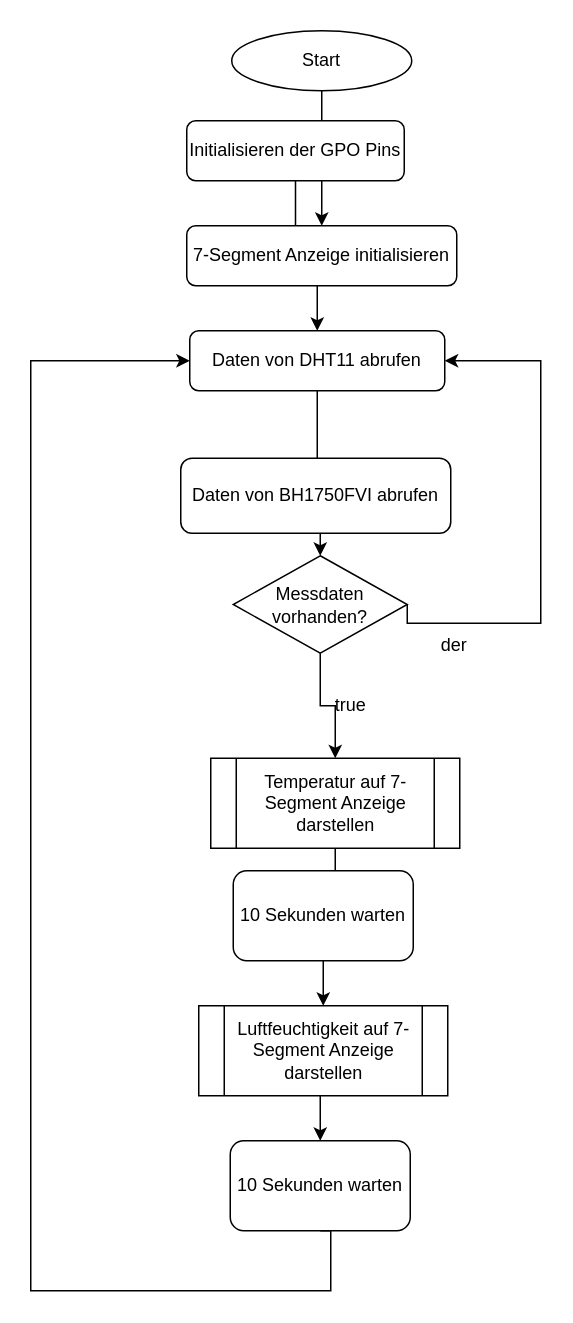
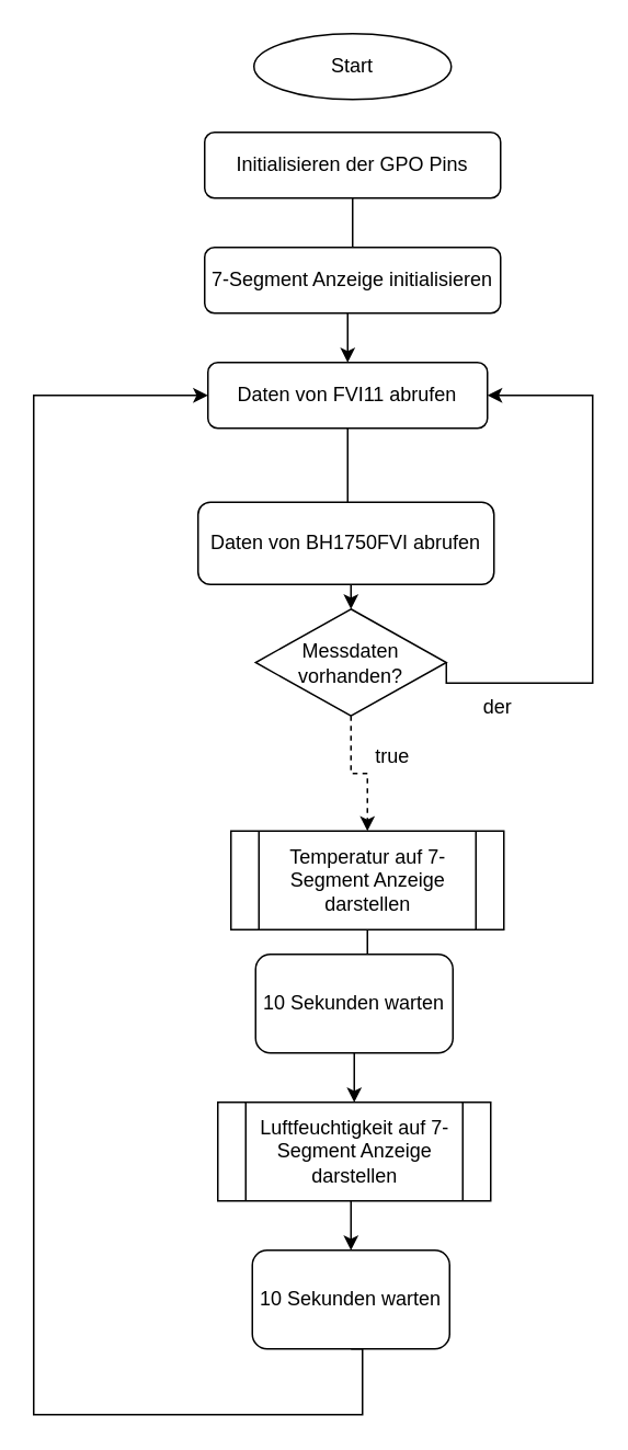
  <mxCell id="0" />
  <mxCell id="1" parent="0" />
- <mxCell id="2" value="" style="edgeStyle=orthogonalEdgeStyle;rounded=0;orthogonalLoop=1;jettySize=auto;html=1;" parent="1" source="3" target="6" edge="1"><mxGeometry relative="1" as="geometry" /></mxCell>
  <mxCell id="3" value="Start" style="ellipse;whiteSpace=wrap;html=1;" parent="1" vertex="1"><mxGeometry x="154" y="20" width="120" height="40" as="geometry" /></mxCell>
  <mxCell id="4" value="" style="edgeStyle=orthogonalEdgeStyle;rounded=0;orthogonalLoop=1;jettySize=auto;html=1;" parent="1" source="5" target="8" edge="1"><mxGeometry relative="1" as="geometry" /></mxCell>
- <mxCell id="5" value="Initialisieren der GPO Pins" style="rounded=1;whiteSpace=wrap;html=1;" parent="1" vertex="1"><mxGeometry x="124" y="80" width="145" height="40" as="geometry" /></mxCell>
+ <mxCell id="5" value="Initialisieren der GPO Pins" style="rounded=1;whiteSpace=wrap;html=1;" parent="1" vertex="1"><mxGeometry x="124" y="80" width="180" height="40" as="geometry" /></mxCell>
  <mxCell id="6" value="7-Segment Anzeige initialisieren" style="rounded=1;whiteSpace=wrap;html=1;" parent="1" vertex="1"><mxGeometry x="124" y="150" width="180" height="40" as="geometry" /></mxCell>
  <mxCell id="7" value="" style="edgeStyle=orthogonalEdgeStyle;rounded=0;orthogonalLoop=1;jettySize=auto;html=1;" parent="1" source="8" target="12" edge="1"><mxGeometry relative="1" as="geometry" /></mxCell>
- <mxCell id="8" value="Daten von DHT11 abrufen" style="rounded=1;whiteSpace=wrap;html=1;" parent="1" vertex="1"><mxGeometry x="126" y="220" width="170" height="40" as="geometry" /></mxCell>
+ <mxCell id="8" value="Daten von FVI11 abrufen" style="rounded=1;whiteSpace=wrap;html=1;" parent="1" vertex="1"><mxGeometry x="126" y="220" width="170" height="40" as="geometry" /></mxCell>
  <mxCell id="9" value="Daten von BH1750FVI abrufen" style="rounded=1;whiteSpace=wrap;html=1;" parent="1" vertex="1"><mxGeometry x="120" y="305" width="180" height="50" as="geometry" /></mxCell>
- <mxCell id="10" value="" style="edgeStyle=orthogonalEdgeStyle;rounded=0;orthogonalLoop=1;jettySize=auto;html=1;" parent="1" source="12" target="14" edge="1"><mxGeometry relative="1" as="geometry" /></mxCell>
+ <mxCell id="10" value="" style="edgeStyle=orthogonalEdgeStyle;rounded=0;orthogonalLoop=1;jettySize=auto;html=1;dashed=1;" parent="1" source="12" target="14" edge="1"><mxGeometry relative="1" as="geometry" /></mxCell>
  <mxCell id="11" style="edgeStyle=orthogonalEdgeStyle;rounded=0;orthogonalLoop=1;jettySize=auto;html=1;exitX=1;exitY=0.5;exitDx=0;exitDy=0;entryX=1;entryY=0.5;entryDx=0;entryDy=0;" edge="1" parent="1" source="12" target="8"><mxGeometry relative="1" as="geometry"><mxPoint x="300" y="260" as="targetPoint" /><Array as="points"><mxPoint x="360" y="415" /><mxPoint x="360" y="240" /></Array></mxGeometry></mxCell>
  <mxCell id="12" value="Messdaten&lt;br&gt;vorhanden?" style="rhombus;whiteSpace=wrap;html=1;" parent="1" vertex="1"><mxGeometry x="155" y="370" width="116" height="65" as="geometry" /></mxCell>
  <mxCell id="13" value="" style="edgeStyle=orthogonalEdgeStyle;rounded=0;orthogonalLoop=1;jettySize=auto;html=1;" parent="1" source="14" target="17" edge="1"><mxGeometry relative="1" as="geometry" /></mxCell>
  <mxCell id="14" value="Temperatur auf 7-Segment Anzeige darstellen" style="shape=process;whiteSpace=wrap;html=1;backgroundOutline=1;" parent="1" vertex="1"><mxGeometry x="140" y="505" width="166" height="60" as="geometry" /></mxCell>
  <mxCell id="15" value="10 Sekunden warten" style="rounded=1;whiteSpace=wrap;html=1;" parent="1" vertex="1"><mxGeometry x="155" y="580" width="120" height="60" as="geometry" /></mxCell>
  <mxCell id="16" value="" style="edgeStyle=orthogonalEdgeStyle;rounded=0;orthogonalLoop=1;jettySize=auto;html=1;" parent="1" source="17" target="18" edge="1"><mxGeometry relative="1" as="geometry"><Array as="points"><mxPoint x="213" y="740" /><mxPoint x="213" y="740" /></Array></mxGeometry></mxCell>
  <mxCell id="17" value="Luftfeuchtigkeit auf 7-Segment Anzeige darstellen" style="shape=process;whiteSpace=wrap;html=1;backgroundOutline=1;" parent="1" vertex="1"><mxGeometry x="132" y="670" width="166" height="60" as="geometry" /></mxCell>
  <mxCell id="18" value="10 Sekunden warten" style="rounded=1;whiteSpace=wrap;html=1;" parent="1" vertex="1"><mxGeometry x="153" y="760" width="120" height="60" as="geometry" /></mxCell>
  <mxCell id="19" style="edgeStyle=orthogonalEdgeStyle;rounded=0;orthogonalLoop=1;jettySize=auto;html=1;exitX=0.5;exitY=1;exitDx=0;exitDy=0;entryX=0;entryY=0.5;entryDx=0;entryDy=0;" parent="1" source="18" target="8" edge="1"><mxGeometry relative="1" as="geometry"><Array as="points"><mxPoint x="220" y="860" /><mxPoint x="20" y="860" /><mxPoint x="20" y="240" /></Array><mxPoint x="200" y="930" as="sourcePoint" /><mxPoint x="80" y="240" as="targetPoint" /></mxGeometry></mxCell>
  <mxCell id="20" value="der" style="text;html=1;align=center;verticalAlign=middle;resizable=0;points=[];autosize=1;strokeColor=none;fillColor=none;" parent="1" vertex="1"><mxGeometry x="282" y="420" width="40" height="20" as="geometry" /></mxCell>
- <mxCell id="21" value="true" style="text;html=1;align=center;verticalAlign=middle;resizable=0;points=[];autosize=1;strokeColor=none;fillColor=none;" parent="1" vertex="1"><mxGeometry x="213" y="460" width="40" height="20" as="geometry" /></mxCell>
+ <mxCell id="21" value="true" style="text;html=1;align=center;verticalAlign=middle;resizable=0;points=[];autosize=1;strokeColor=none;fillColor=none;" parent="1" vertex="1"><mxGeometry x="218" y="450" width="40" height="20" as="geometry" /></mxCell>
